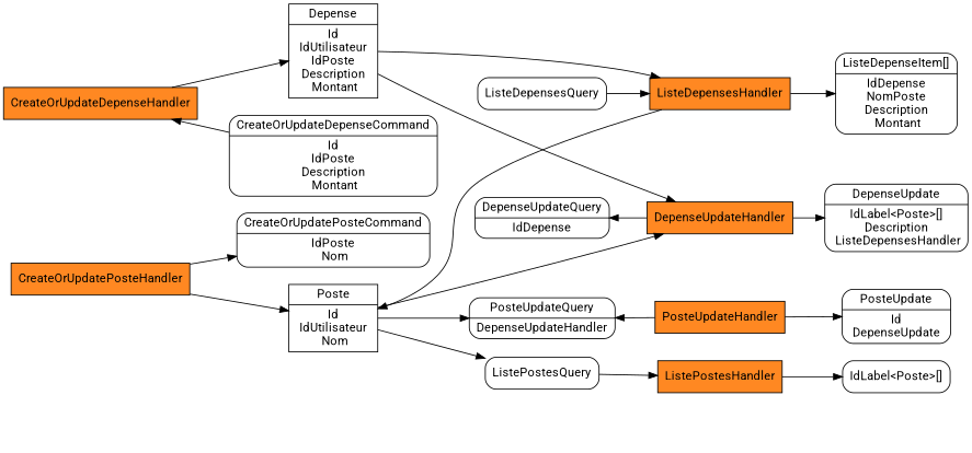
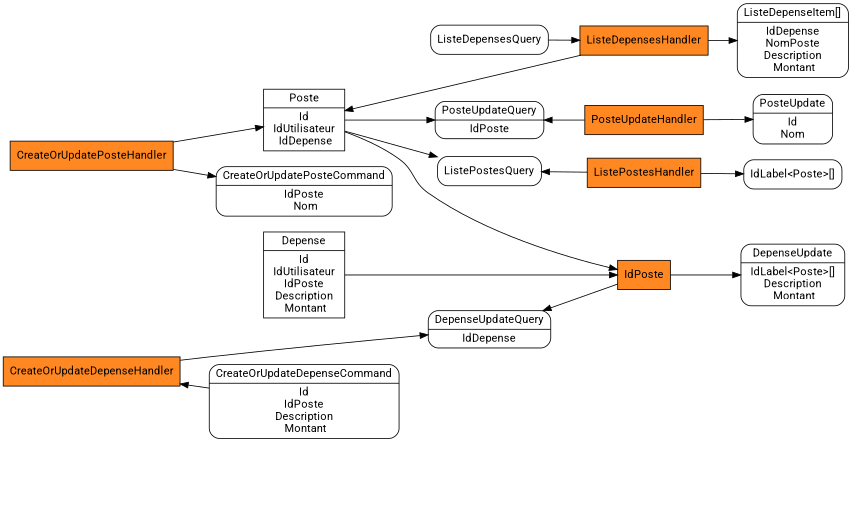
  digraph {
    fontname=Roboto
    rankdir=LR
    node [fontname=Roboto shape=Mrecord]
    edge [fontname=Roboto]
    rank_entites [shape=record style=invis]
    rank_requetes [style=invis]
    rank_queryHandlers [fillcolor="#ff8822" shape=box style=invis]
    rank_retourRequete [style=invis]
    rank_commandes [style=invis]
    rank_commandHandlers [fillcolor="#ff8822" shape=box style=invis]
    n7 [label="{{Depense | Id \n IdUtilisateur \n IdPoste \n Description \n Montant}}" shape=record]
-   n8 [label="{{Poste | Id \n IdUtilisateur \n Nom}}" shape=record]
+   n8 [label="{{Poste | Id \n IdUtilisateur \n IdDepense}}" shape=record]
    n9 [label="{{ListeDepensesQuery}}"]
    n10 [label="{{DepenseUpdateQuery | IdDepense}}"]
-   n11 [label="{{PosteUpdateQuery | DepenseUpdateHandler}}"]
+   n11 [label="{{PosteUpdateQuery | IdPoste}}"]
    ListePostesQuery
    ListeDepensesHandler [fillcolor="#ff8822" shape=box style=filled]
-   DepenseUpdateHandler [fillcolor="#ff8822" shape=box style=filled]
+   DepenseUpdateHandler [fillcolor="#ff8822" shape=box style=filled label=IdPoste]
    ListePostesHandler [fillcolor="#ff8822" shape=box style=filled]
    PosteUpdateHandler [fillcolor="#ff8822" shape=box style=filled]
-   n17 [label="{{DepenseUpdate | IdLabel\<Poste\>[] \n Description \n ListeDepensesHandler}}"]
+   n17 [label="{{DepenseUpdate | IdLabel\<Poste\>[] \n Description \n Montant}}"]
    n18 [label="{{IdLabel\<Poste\>[]}}"]
-   n19 [label="{{PosteUpdate | Id \n DepenseUpdate \n}}"]
+   n19 [label="{{PosteUpdate | Id \n Nom \n}}"]
    n20 [label="{{ListeDepenseItem[] | IdDepense \n NomPoste \n Description \n Montant}}"]
    n21 [label="{{CreateOrUpdatePosteCommand | IdPoste \n Nom}}"]
    n22 [label="{{CreateOrUpdateDepenseCommand | Id \n IdPoste \n Description \n Montant}}"]
    CreateOrUpdateDepenseHandler [fillcolor="#ff8822" shape=box style=filled]
    CreateOrUpdatePosteHandler [fillcolor="#ff8822" shape=box style=filled]
    subgraph sub_1 {
      rank_entites
      rank_requetes
      rank_queryHandlers
      rank_retourRequete
      rank_commandes
      rank_commandHandlers
    }
    subgraph sub_2 {
      rank=same
      rank_entites
      n7
      n8
    }
    subgraph sub_3 {
      rank=same
      rank_requetes
      n9
      n10
      n11
      ListePostesQuery
    }
    subgraph sub_4 {
      rank=same
      rank_queryHandlers
      ListeDepensesHandler
      DepenseUpdateHandler
      ListePostesHandler
      PosteUpdateHandler
    }
    subgraph sub_5 {
      rank=same
      rank_retourRequete
      n17
      n18
      n19
      n20
    }
    subgraph sub_6 {
      rank=same
      rank_commandes
      n21
      n22
    }
    subgraph sub_7 {
      rank=same
      rank_commandHandlers
      CreateOrUpdateDepenseHandler
      CreateOrUpdatePosteHandler
    }
    rank_entites -> rank_requetes [style=invis]
    rank_requetes -> rank_queryHandlers [style=invis]
    rank_queryHandlers -> rank_retourRequete [style=invis]
    rank_commandes -> rank_commandHandlers [style=invis]
    rank_commandHandlers -> rank_entites [style=invis]
-   n7 -> ListeDepensesHandler
    n7 -> DepenseUpdateHandler
    n8 -> n11
    n8 -> ListePostesQuery
    n8 -> DepenseUpdateHandler
    n9 -> ListeDepensesHandler
-   ListePostesQuery -> ListePostesHandler
+   ListePostesHandler -> ListePostesQuery
    ListeDepensesHandler -> n8
    ListeDepensesHandler -> n20
    DepenseUpdateHandler -> n10
    DepenseUpdateHandler -> n17
    ListePostesHandler -> n18
    PosteUpdateHandler -> n11
    PosteUpdateHandler -> n19
    n22 -> CreateOrUpdateDepenseHandler
-   CreateOrUpdateDepenseHandler -> n7
+   CreateOrUpdateDepenseHandler -> n10
    CreateOrUpdatePosteHandler -> n8
    CreateOrUpdatePosteHandler -> n21
  }
